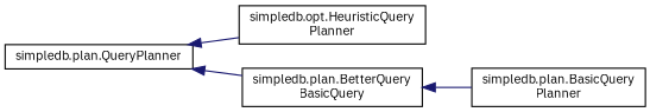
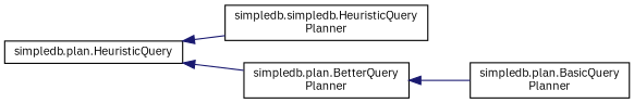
  digraph {
    fontname="IBM Plex Sans"
    rankdir=LR
    node [color=black fillcolor=white fontname="IBM Plex Sans" fontsize=10 shape=record style=filled]
    edge [color=midnightblue dir=back fontname="IBM Plex Sans" fontsize=10 labelfontname=Helvetica labelfontsize=10 style=solid]
-   n1 [height=0.2 label="simpledb.plan.QueryPlanner" width=0.4]
-   n2 [height=0.2 label="simpledb.opt.HeuristicQuery\lPlanner" width=0.4]
-   n3 [height=0.2 label="simpledb.plan.BetterQuery\lBasicQuery" width=0.4]
+   n1 [height=0.2 label="simpledb.plan.HeuristicQuery" width=0.4]
+   n2 [height=0.2 label="simpledb.simpledb.HeuristicQuery\lPlanner" width=0.4]
+   n3 [height=0.2 label="simpledb.plan.BetterQuery\lPlanner" width=0.4]
    n4 [height=0.2 label="simpledb.plan.BasicQuery\lPlanner" width=0.4]
    n1 -> n2
    n1 -> n3
    n3 -> n4
  }
